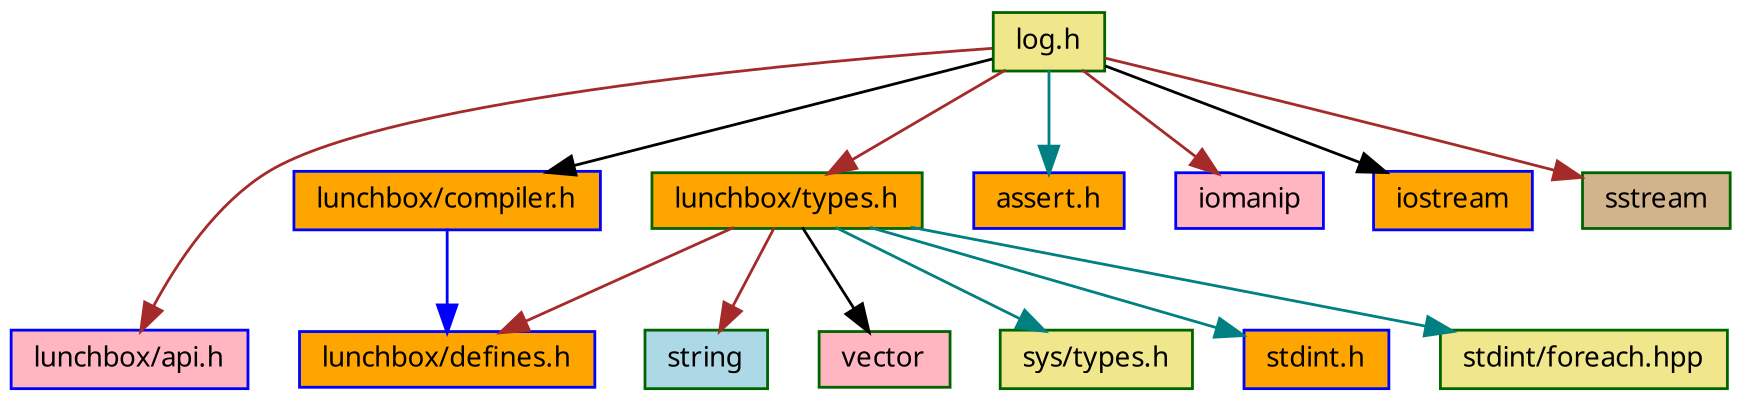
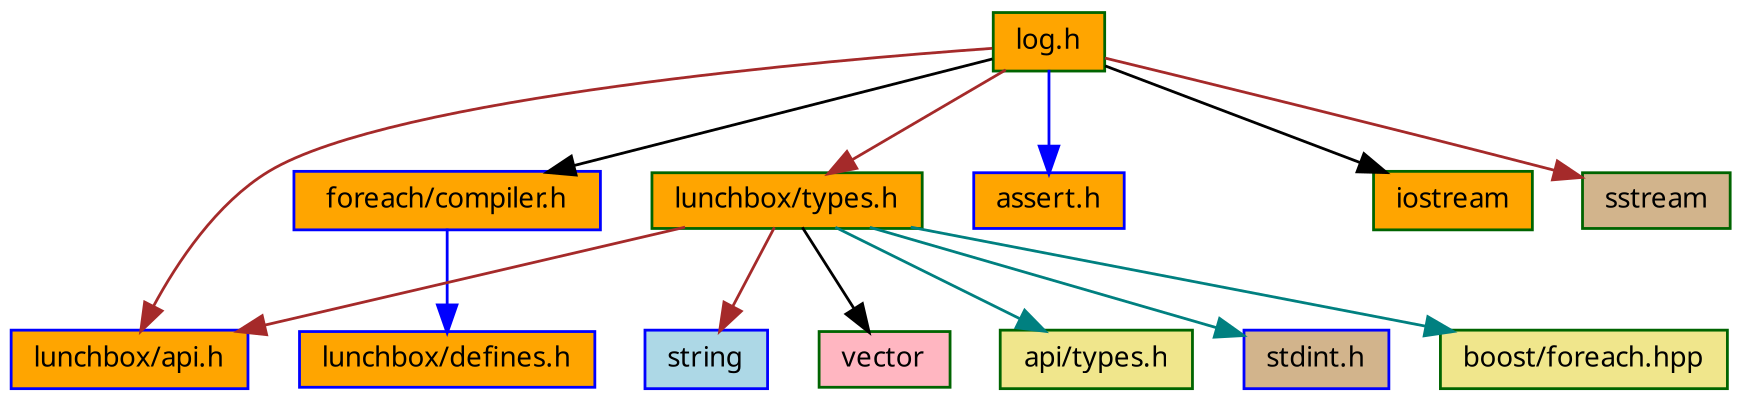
  digraph {
    node [color=darkgreen fillcolor=orange fontname=Sans fontsize=10 shape=record style=filled]
    edge [color=brown fontname=Sans fontsize=10 labelfontname=Sans labelfontsize=10 style=solid]
-   n1 [fillcolor=khaki fontcolor=black height=0.2 label="log.h" width=0.4]
-   n2 [color=blue fillcolor=lightpink height=0.2 label="lunchbox/api.h" width=0.4]
-   n3 [color=blue height=0.2 label="lunchbox/compiler.h" width=0.4]
+   n1 [fontcolor=black height=0.2 label="log.h" width=0.4]
+   n2 [color=blue height=0.2 label="lunchbox/api.h" width=0.4]
+   n3 [color=blue height=0.2 label="foreach/compiler.h" width=0.4]
    n4 [height=0.2 label="lunchbox/types.h" width=0.4]
    n5 [color=blue height=0.2 label="assert.h" width=0.4]
-   n6 [color=blue fillcolor=lightpink height=0.2 label=iomanip width=0.4]
-   n7 [color=blue height=0.2 label=iostream width=0.4]
+   n7 [height=0.2 label=iostream width=0.4]
    n8 [fillcolor=tan height=0.2 label=sstream width=0.4]
    n9 [color=blue height=0.2 label="lunchbox/defines.h" width=0.4]
-   n10 [fillcolor=khaki height=0.2 label="stdint/foreach.hpp" width=0.4]
-   n11 [fillcolor=lightblue height=0.2 label=string width=0.4]
+   n10 [fillcolor=khaki height=0.2 label="boost/foreach.hpp" width=0.4]
+   n11 [color=blue fillcolor=lightblue height=0.2 label=string width=0.4]
    n12 [fillcolor=lightpink height=0.2 label=vector width=0.4]
-   n13 [fillcolor=khaki height=0.2 label="sys/types.h" width=0.4]
-   n14 [color=blue height=0.2 label="stdint.h" width=0.4]
+   n13 [fillcolor=khaki height=0.2 label="api/types.h" width=0.4]
+   n14 [color=blue fillcolor=tan height=0.2 label="stdint.h" width=0.4]
    n1 -> n2
    n1 -> n3 [color=black]
    n1 -> n4
-   n1 -> n5 [color=teal]
-   n1 -> n6
+   n1 -> n5 [color=blue]
    n1 -> n7 [color=black]
    n1 -> n8
    n3 -> n9 [color=blue]
-   n4 -> n9
+   n4 -> n2
    n4 -> n10 [color=teal]
    n4 -> n11
    n4 -> n12 [color=black]
    n4 -> n13 [color=teal]
    n4 -> n14 [color=teal]
  }
